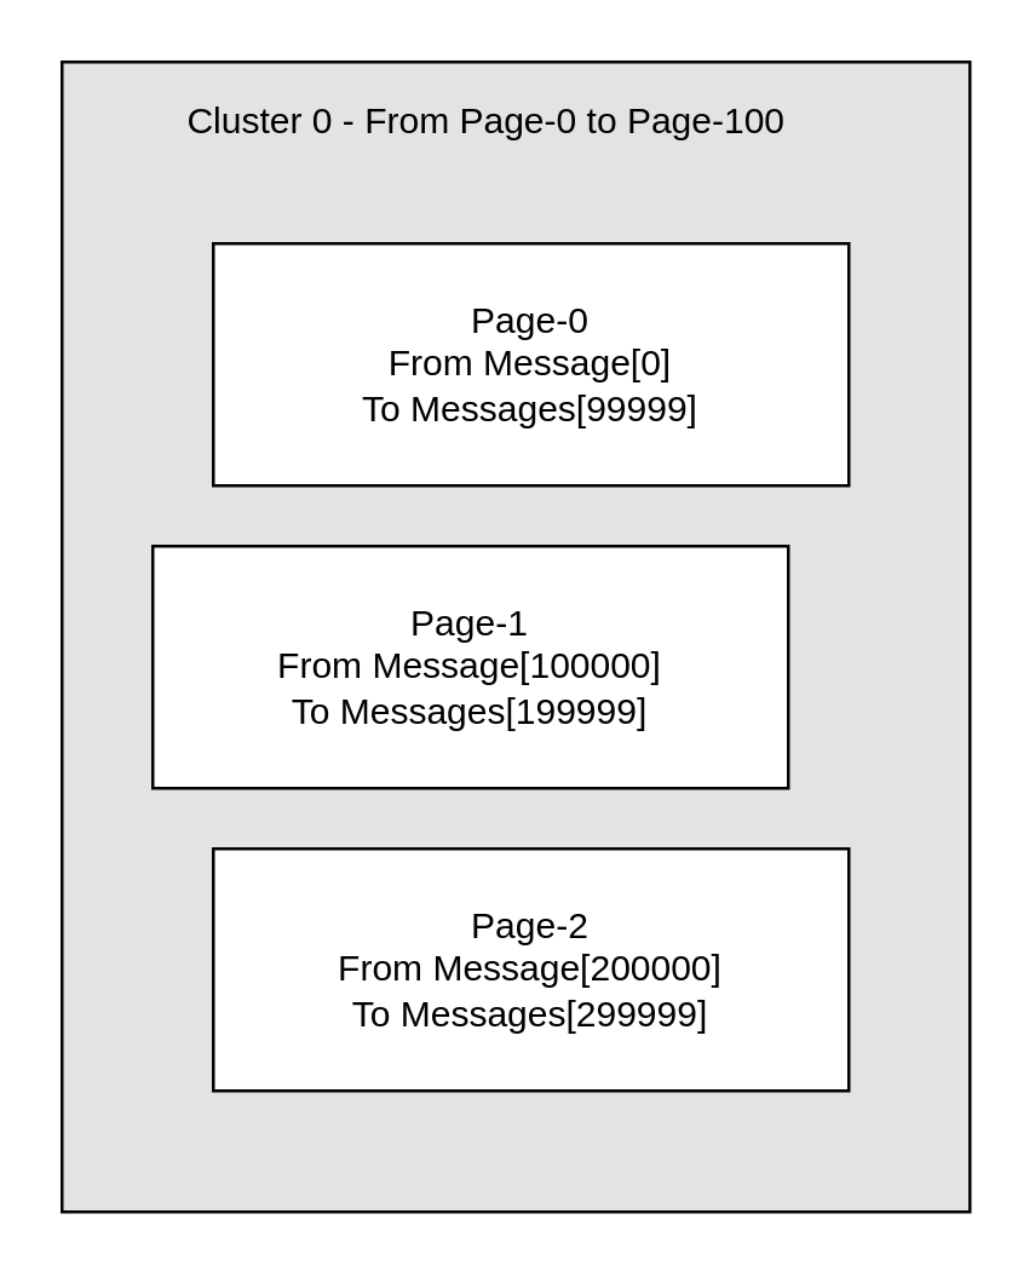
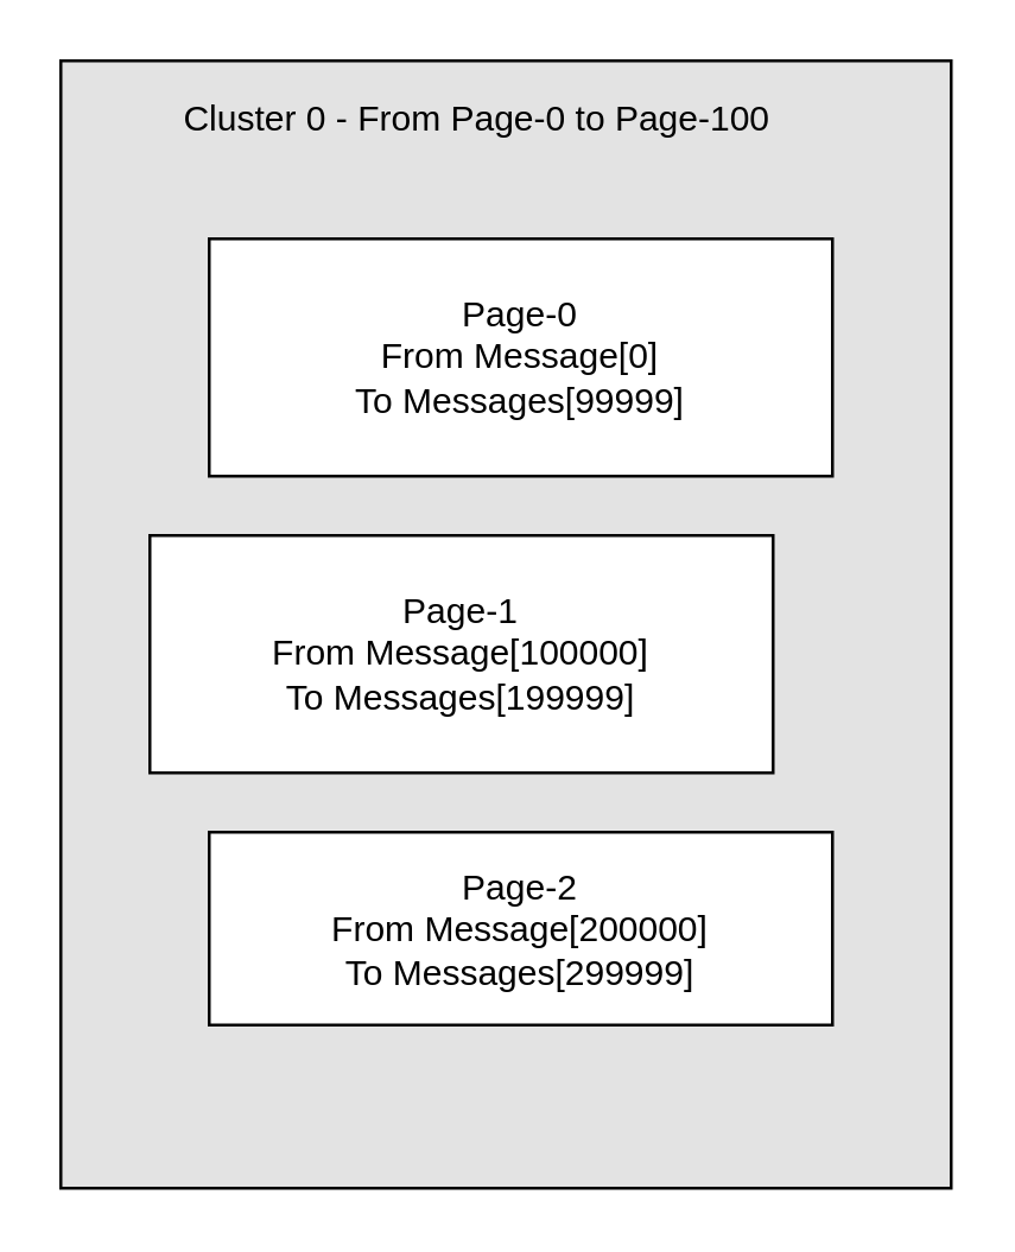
  <mxCell id="0" />
  <mxCell id="1" parent="0" />
  <mxCell id="2" value="" style="rounded=0;whiteSpace=wrap;html=1;align=left;fillColor=#E3E3E3;" vertex="1" parent="1"><mxGeometry x="20" y="20" width="300" height="380" as="geometry" /></mxCell>
  <mxCell id="3" value="Page-0&lt;br&gt;From Message[0]&lt;br&gt;To Messages[99999]" style="rounded=0;whiteSpace=wrap;html=1;" vertex="1" parent="1"><mxGeometry x="70" y="80" width="210" height="80" as="geometry" /></mxCell>
  <mxCell id="4" value="Page-1&lt;br&gt;From Message[100000]&lt;br&gt;To Messages[199999]" style="rounded=0;whiteSpace=wrap;html=1;" vertex="1" parent="1"><mxGeometry x="50" y="180" width="210" height="80" as="geometry" /></mxCell>
- <mxCell id="5" value="Page-2&lt;br&gt;From Message[200000]&lt;br&gt;To Messages[299999]" style="rounded=0;whiteSpace=wrap;html=1;" vertex="1" parent="1"><mxGeometry x="70" y="280" width="210" height="80" as="geometry" /></mxCell>
+ <mxCell id="5" value="Page-2&lt;br&gt;From Message[200000]&lt;br&gt;To Messages[299999]" style="rounded=0;whiteSpace=wrap;html=1;" vertex="1" parent="1"><mxGeometry x="70" y="280" width="210" height="65" as="geometry" /></mxCell>
  <mxCell id="6" value="Cluster 0 - From Page-0 to Page-100" style="text;html=1;align=center;verticalAlign=middle;resizable=0;points=[];autosize=1;" vertex="1" parent="1"><mxGeometry x="55" y="30" width="210" height="20" as="geometry" /></mxCell>
